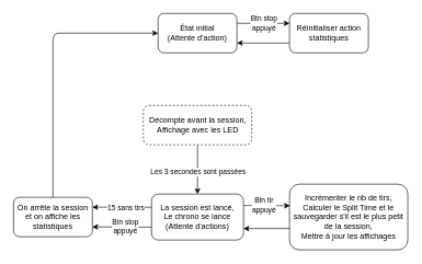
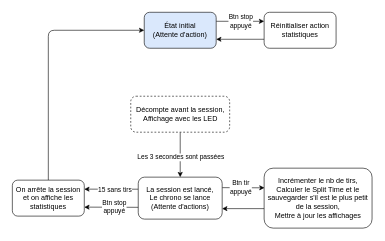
  <mxCell id="0" />
  <mxCell id="1" parent="0" />
  <mxCell id="2" value="" style="edgeStyle=none;html=1;exitX=1;exitY=0.25;exitDx=0;exitDy=0;entryX=0;entryY=0.25;entryDx=0;entryDy=0;" edge="1" parent="1" source="4" target="20"><mxGeometry relative="1" as="geometry" /></mxCell>
  <mxCell id="3" value="Btn stop &lt;br&gt;appuyé" style="edgeLabel;html=1;align=center;verticalAlign=middle;resizable=0;points=[];" vertex="1" connectable="0" parent="2"><mxGeometry x="0.336" y="1" relative="1" as="geometry"><mxPoint x="-13" y="1" as="offset" /></mxGeometry></mxCell>
- <mxCell id="4" value="État initial&lt;br&gt;(Attente d'action)" style="rounded=1;whiteSpace=wrap;html=1;" vertex="1" parent="1"><mxGeometry x="240" y="20" width="120" height="60" as="geometry" /></mxCell>
+ <mxCell id="4" value="État initial&lt;br&gt;(Attente d'action)" style="rounded=1;whiteSpace=wrap;html=1;fillColor=#dae8fc;" vertex="1" parent="1"><mxGeometry x="240" y="20" width="120" height="60" as="geometry" /></mxCell>
  <mxCell id="5" value="" style="edgeStyle=none;html=1;" edge="1" parent="1" source="7" target="14"><mxGeometry relative="1" as="geometry" /></mxCell>
  <mxCell id="6" value="Les 3 secondes sont passées" style="edgeLabel;html=1;align=center;verticalAlign=middle;resizable=0;points=[];" vertex="1" connectable="0" parent="5"><mxGeometry x="0.375" relative="1" as="geometry"><mxPoint y="-11" as="offset" /></mxGeometry></mxCell>
  <mxCell id="7" value="Décompte avant la session,&lt;br&gt;Affichage avec les LED" style="whiteSpace=wrap;html=1;rounded=1;dashed=1;" vertex="1" parent="1"><mxGeometry x="217.5" y="160" width="165" height="60" as="geometry" /></mxCell>
  <mxCell id="8" value="" style="edgeStyle=none;html=1;exitX=1;exitY=0.25;exitDx=0;exitDy=0;entryX=0.003;entryY=0.328;entryDx=0;entryDy=0;entryPerimeter=0;" edge="1" parent="1" source="14" target="16"><mxGeometry relative="1" as="geometry"><Array as="points" /></mxGeometry></mxCell>
  <mxCell id="9" value="Btn tir&lt;br&gt;appuyé" style="edgeLabel;html=1;align=center;verticalAlign=middle;resizable=0;points=[];" vertex="1" connectable="0" parent="8"><mxGeometry x="-0.48" y="1" relative="1" as="geometry"><mxPoint x="12" as="offset" /></mxGeometry></mxCell>
  <mxCell id="10" value="" style="edgeStyle=none;html=1;exitX=0.001;exitY=0.287;exitDx=0;exitDy=0;entryX=1;entryY=0.25;entryDx=0;entryDy=0;exitPerimeter=0;" edge="1" parent="1" source="14" target="18"><mxGeometry relative="1" as="geometry" /></mxCell>
  <mxCell id="11" value="15 sans tirs" style="edgeLabel;html=1;align=center;verticalAlign=middle;resizable=0;points=[];" vertex="1" connectable="0" parent="10"><mxGeometry x="-0.176" relative="1" as="geometry"><mxPoint x="-3" as="offset" /></mxGeometry></mxCell>
  <mxCell id="12" style="edgeStyle=none;html=1;entryX=1;entryY=0.75;entryDx=0;entryDy=0;exitX=0.005;exitY=0.719;exitDx=0;exitDy=0;exitPerimeter=0;" edge="1" parent="1" source="14" target="18"><mxGeometry relative="1" as="geometry" /></mxCell>
  <mxCell id="13" value="Btn stop&lt;br&gt;appuyé" style="edgeLabel;html=1;align=center;verticalAlign=middle;resizable=0;points=[];" vertex="1" connectable="0" parent="12"><mxGeometry x="-0.235" y="-1" relative="1" as="geometry"><mxPoint x="-6" as="offset" /></mxGeometry></mxCell>
  <mxCell id="14" value="La session est lancé,&lt;br&gt;Le chrono se lance&lt;br&gt;(Attente d'actions)" style="whiteSpace=wrap;html=1;rounded=1;" vertex="1" parent="1"><mxGeometry x="230" y="295" width="140" height="70" as="geometry" /></mxCell>
  <mxCell id="15" style="edgeStyle=none;html=1;entryX=1;entryY=0.75;entryDx=0;entryDy=0;exitX=0.003;exitY=0.675;exitDx=0;exitDy=0;exitPerimeter=0;" edge="1" parent="1" source="16" target="14"><mxGeometry relative="1" as="geometry" /></mxCell>
  <mxCell id="16" value="Incrémenter le nb de tirs,&lt;br&gt;Calculer le Split Time et le sauvegarder s'il est le plus petit de la session,&lt;br&gt;Mettre à jour les affichages" style="whiteSpace=wrap;html=1;rounded=1;" vertex="1" parent="1"><mxGeometry x="440" y="280" width="180" height="100" as="geometry" /></mxCell>
  <mxCell id="17" style="edgeStyle=none;html=1;exitX=0.5;exitY=0;exitDx=0;exitDy=0;entryX=0;entryY=0.5;entryDx=0;entryDy=0;" edge="1" parent="1" source="18" target="4"><mxGeometry relative="1" as="geometry"><Array as="points"><mxPoint x="80" y="50" /></Array></mxGeometry></mxCell>
  <mxCell id="18" value="On arrête la session et on affiche les statistiques" style="whiteSpace=wrap;html=1;rounded=1;" vertex="1" parent="1"><mxGeometry x="20" y="300" width="120" height="60" as="geometry" /></mxCell>
  <mxCell id="19" style="edgeStyle=none;html=1;entryX=1;entryY=0.75;entryDx=0;entryDy=0;exitX=0;exitY=0.75;exitDx=0;exitDy=0;" edge="1" parent="1" source="20" target="4"><mxGeometry relative="1" as="geometry" /></mxCell>
  <mxCell id="20" value="Réinitialiser action statistiques" style="whiteSpace=wrap;html=1;rounded=1;" vertex="1" parent="1"><mxGeometry x="440" y="20" width="120" height="60" as="geometry" /></mxCell>
